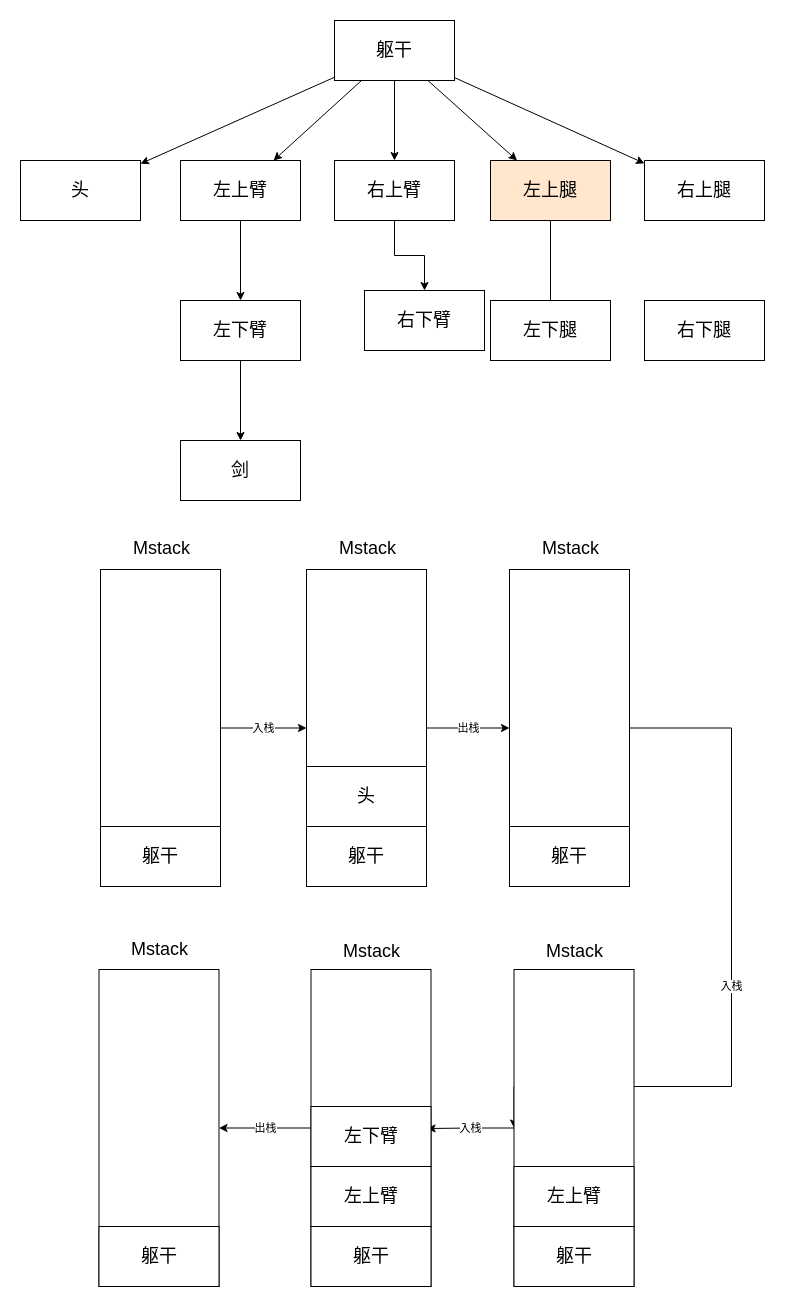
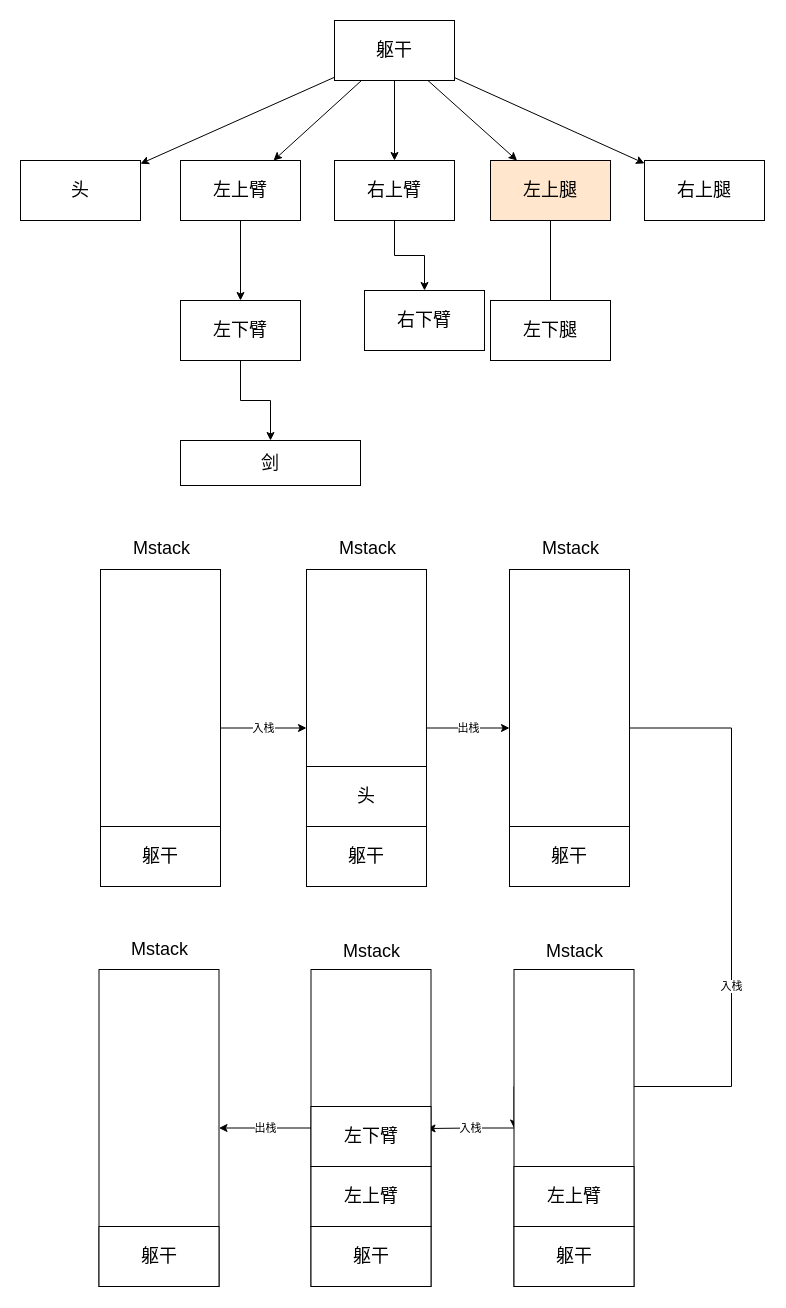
  <mxCell id="0" />
  <mxCell id="1" parent="0" />
  <mxCell id="2" style="rounded=0;orthogonalLoop=1;jettySize=auto;html=1;" parent="1" source="7" target="8" edge="1"><mxGeometry relative="1" as="geometry" /></mxCell>
  <mxCell id="3" style="edgeStyle=none;rounded=0;orthogonalLoop=1;jettySize=auto;html=1;" parent="1" source="7" target="10" edge="1"><mxGeometry relative="1" as="geometry" /></mxCell>
  <mxCell id="4" style="edgeStyle=none;rounded=0;orthogonalLoop=1;jettySize=auto;html=1;" parent="1" source="7" target="14" edge="1"><mxGeometry relative="1" as="geometry" /></mxCell>
  <mxCell id="5" style="edgeStyle=none;rounded=0;orthogonalLoop=1;jettySize=auto;html=1;" parent="1" source="7" target="17" edge="1"><mxGeometry relative="1" as="geometry" /></mxCell>
  <mxCell id="6" style="edgeStyle=none;rounded=0;orthogonalLoop=1;jettySize=auto;html=1;" parent="1" source="7" target="19" edge="1"><mxGeometry relative="1" as="geometry" /></mxCell>
  <mxCell id="7" value="&lt;font style=&quot;font-size: 18px&quot;&gt;躯干&lt;/font&gt;" style="rounded=0;whiteSpace=wrap;html=1;" parent="1" vertex="1"><mxGeometry x="334" y="20" width="120" height="60" as="geometry" /></mxCell>
  <mxCell id="8" value="&lt;font style=&quot;font-size: 18px&quot;&gt;头&lt;/font&gt;" style="rounded=0;whiteSpace=wrap;html=1;" parent="1" vertex="1"><mxGeometry x="20" y="160" width="120" height="60" as="geometry" /></mxCell>
  <mxCell id="9" value="" style="edgeStyle=orthogonalEdgeStyle;rounded=0;orthogonalLoop=1;jettySize=auto;html=1;" parent="1" source="10" target="12" edge="1"><mxGeometry relative="1" as="geometry" /></mxCell>
  <mxCell id="10" value="&lt;font style=&quot;font-size: 18px&quot;&gt;左上臂&lt;/font&gt;" style="rounded=0;whiteSpace=wrap;html=1;" parent="1" vertex="1"><mxGeometry x="180" y="160" width="120" height="60" as="geometry" /></mxCell>
  <mxCell id="11" value="" style="edgeStyle=orthogonalEdgeStyle;rounded=0;orthogonalLoop=1;jettySize=auto;html=1;" parent="1" source="12" target="21" edge="1"><mxGeometry relative="1" as="geometry" /></mxCell>
  <mxCell id="12" value="&lt;font style=&quot;font-size: 18px&quot;&gt;左下臂&lt;/font&gt;" style="rounded=0;whiteSpace=wrap;html=1;" parent="1" vertex="1"><mxGeometry x="180" y="300" width="120" height="60" as="geometry" /></mxCell>
  <mxCell id="13" value="" style="edgeStyle=orthogonalEdgeStyle;rounded=0;orthogonalLoop=1;jettySize=auto;html=1;" parent="1" source="14" target="15" edge="1"><mxGeometry relative="1" as="geometry" /></mxCell>
  <mxCell id="14" value="&lt;font style=&quot;font-size: 18px&quot;&gt;右上臂&lt;/font&gt;" style="rounded=0;whiteSpace=wrap;html=1;" parent="1" vertex="1"><mxGeometry x="334" y="160" width="120" height="60" as="geometry" /></mxCell>
  <mxCell id="15" value="&lt;font style=&quot;font-size: 18px&quot;&gt;右下臂&lt;/font&gt;" style="rounded=0;whiteSpace=wrap;html=1;" parent="1" vertex="1"><mxGeometry x="364" y="290" width="120" height="60" as="geometry" /></mxCell>
  <mxCell id="16" value="" style="edgeStyle=orthogonalEdgeStyle;rounded=0;orthogonalLoop=1;jettySize=auto;html=1;endArrow=none;" parent="1" source="17" target="18" edge="1"><mxGeometry relative="1" as="geometry" /></mxCell>
  <mxCell id="17" value="&lt;font style=&quot;font-size: 18px&quot;&gt;左上腿&lt;/font&gt;" style="rounded=0;whiteSpace=wrap;html=1;fillColor=#ffe6cc;" parent="1" vertex="1"><mxGeometry x="490" y="160" width="120" height="60" as="geometry" /></mxCell>
  <mxCell id="18" value="&lt;font style=&quot;font-size: 18px&quot;&gt;左下腿&lt;/font&gt;" style="rounded=0;whiteSpace=wrap;html=1;" parent="1" vertex="1"><mxGeometry x="490" y="300" width="120" height="60" as="geometry" /></mxCell>
  <mxCell id="19" value="&lt;font style=&quot;font-size: 18px&quot;&gt;右上腿&lt;/font&gt;" style="rounded=0;whiteSpace=wrap;html=1;" parent="1" vertex="1"><mxGeometry x="644" y="160" width="120" height="60" as="geometry" /></mxCell>
- <mxCell id="20" value="&lt;font style=&quot;font-size: 18px&quot;&gt;右下腿&lt;/font&gt;" style="rounded=0;whiteSpace=wrap;html=1;" parent="1" vertex="1"><mxGeometry x="644" y="300" width="120" height="60" as="geometry" /></mxCell>
- <mxCell id="21" value="&lt;font style=&quot;font-size: 18px&quot;&gt;剑&lt;/font&gt;" style="rounded=0;whiteSpace=wrap;html=1;" parent="1" vertex="1"><mxGeometry x="180" y="440" width="120" height="60" as="geometry" /></mxCell>
+ <mxCell id="21" value="&lt;font style=&quot;font-size: 18px&quot;&gt;剑&lt;/font&gt;" style="rounded=0;whiteSpace=wrap;html=1;" parent="1" vertex="1"><mxGeometry x="180" y="440" width="180" height="45" as="geometry" /></mxCell>
  <mxCell id="22" value="出栈" style="edgeStyle=orthogonalEdgeStyle;rounded=0;orthogonalLoop=1;jettySize=auto;html=1;entryX=0;entryY=0.5;entryDx=0;entryDy=0;" parent="1" source="23" target="27" edge="1"><mxGeometry relative="1" as="geometry" /></mxCell>
  <mxCell id="23" value="" style="rounded=0;whiteSpace=wrap;html=1;" parent="1" vertex="1"><mxGeometry x="306" y="569" width="120" height="317" as="geometry" /></mxCell>
  <mxCell id="24" value="&lt;font style=&quot;font-size: 18px&quot;&gt;躯干&lt;/font&gt;" style="rounded=0;whiteSpace=wrap;html=1;" parent="1" vertex="1"><mxGeometry x="306" y="826" width="120" height="60" as="geometry" /></mxCell>
  <mxCell id="25" value="&lt;font style=&quot;font-size: 18px&quot;&gt;头&lt;/font&gt;" style="rounded=0;whiteSpace=wrap;html=1;" parent="1" vertex="1"><mxGeometry x="306" y="766" width="120" height="60" as="geometry" /></mxCell>
  <mxCell id="26" value="入栈" style="edgeStyle=orthogonalEdgeStyle;rounded=0;orthogonalLoop=1;jettySize=auto;html=1;entryX=0;entryY=0.5;entryDx=0;entryDy=0;" parent="1" source="27" target="30" edge="1"><mxGeometry relative="1" as="geometry"><Array as="points"><mxPoint x="731" y="728" /><mxPoint x="731" y="1086" /></Array></mxGeometry></mxCell>
  <mxCell id="27" value="" style="rounded=0;whiteSpace=wrap;html=1;" parent="1" vertex="1"><mxGeometry x="509" y="569" width="120" height="317" as="geometry" /></mxCell>
  <mxCell id="28" value="&lt;font style=&quot;font-size: 18px&quot;&gt;躯干&lt;/font&gt;" style="rounded=0;whiteSpace=wrap;html=1;" parent="1" vertex="1"><mxGeometry x="509" y="826" width="120" height="60" as="geometry" /></mxCell>
  <mxCell id="29" value="入栈" style="edgeStyle=orthogonalEdgeStyle;rounded=0;orthogonalLoop=1;jettySize=auto;html=1;entryX=0.967;entryY=0.367;entryDx=0;entryDy=0;entryPerimeter=0;" parent="1" source="30" target="37" edge="1"><mxGeometry relative="1" as="geometry" /></mxCell>
  <mxCell id="30" value="" style="rounded=0;whiteSpace=wrap;html=1;" parent="1" vertex="1"><mxGeometry x="513.5" y="969" width="120" height="317" as="geometry" /></mxCell>
  <mxCell id="31" value="&lt;font style=&quot;font-size: 18px&quot;&gt;躯干&lt;/font&gt;" style="rounded=0;whiteSpace=wrap;html=1;" parent="1" vertex="1"><mxGeometry x="513.5" y="1226" width="120" height="60" as="geometry" /></mxCell>
  <mxCell id="32" value="&lt;font style=&quot;font-size: 18px&quot;&gt;左上臂&lt;/font&gt;" style="rounded=0;whiteSpace=wrap;html=1;" parent="1" vertex="1"><mxGeometry x="513.5" y="1166" width="120" height="60" as="geometry" /></mxCell>
  <mxCell id="33" value="出栈" style="edgeStyle=orthogonalEdgeStyle;rounded=0;orthogonalLoop=1;jettySize=auto;html=1;" parent="1" source="34" target="38" edge="1"><mxGeometry relative="1" as="geometry" /></mxCell>
  <mxCell id="34" value="" style="rounded=0;whiteSpace=wrap;html=1;" parent="1" vertex="1"><mxGeometry x="310.5" y="969" width="120" height="317" as="geometry" /></mxCell>
  <mxCell id="35" value="&lt;font style=&quot;font-size: 18px&quot;&gt;躯干&lt;/font&gt;" style="rounded=0;whiteSpace=wrap;html=1;" parent="1" vertex="1"><mxGeometry x="310.5" y="1226" width="120" height="60" as="geometry" /></mxCell>
  <mxCell id="36" value="&lt;font style=&quot;font-size: 18px&quot;&gt;左上臂&lt;/font&gt;" style="rounded=0;whiteSpace=wrap;html=1;" parent="1" vertex="1"><mxGeometry x="310.5" y="1166" width="120" height="60" as="geometry" /></mxCell>
  <mxCell id="37" value="&lt;font style=&quot;font-size: 18px&quot;&gt;左下臂&lt;/font&gt;" style="rounded=0;whiteSpace=wrap;html=1;" parent="1" vertex="1"><mxGeometry x="310.5" y="1106" width="120" height="60" as="geometry" /></mxCell>
  <mxCell id="38" value="" style="rounded=0;whiteSpace=wrap;html=1;" parent="1" vertex="1"><mxGeometry x="98.5" y="969" width="120" height="317" as="geometry" /></mxCell>
  <mxCell id="39" value="&lt;font style=&quot;font-size: 18px&quot;&gt;躯干&lt;/font&gt;" style="rounded=0;whiteSpace=wrap;html=1;" parent="1" vertex="1"><mxGeometry x="98.5" y="1226" width="120" height="60" as="geometry" /></mxCell>
  <mxCell id="40" value="入栈" style="edgeStyle=orthogonalEdgeStyle;rounded=0;orthogonalLoop=1;jettySize=auto;html=1;entryX=0;entryY=0.5;entryDx=0;entryDy=0;" parent="1" source="41" target="23" edge="1"><mxGeometry relative="1" as="geometry"><Array as="points"><mxPoint x="270" y="728" /><mxPoint x="270" y="728" /></Array></mxGeometry></mxCell>
  <mxCell id="41" value="" style="rounded=0;whiteSpace=wrap;html=1;" parent="1" vertex="1"><mxGeometry x="100" y="569" width="120" height="317" as="geometry" /></mxCell>
  <mxCell id="42" value="&lt;font style=&quot;font-size: 18px&quot;&gt;躯干&lt;/font&gt;" style="rounded=0;whiteSpace=wrap;html=1;" parent="1" vertex="1"><mxGeometry x="100" y="826" width="120" height="60" as="geometry" /></mxCell>
  <mxCell id="43" value="&lt;font style=&quot;font-size: 18px&quot;&gt;Mstack&lt;/font&gt;" style="text;html=1;resizable=0;autosize=1;align=center;verticalAlign=middle;points=[];fillColor=none;strokeColor=none;rounded=0;" parent="1" vertex="1"><mxGeometry x="127" y="538" width="67" height="20" as="geometry" /></mxCell>
  <mxCell id="44" value="&lt;span style=&quot;font-size: 18px&quot;&gt;Mstack&lt;/span&gt;" style="text;html=1;resizable=0;autosize=1;align=center;verticalAlign=middle;points=[];fillColor=none;strokeColor=none;rounded=0;" parent="1" vertex="1"><mxGeometry x="333" y="538" width="67" height="20" as="geometry" /></mxCell>
  <mxCell id="45" value="&lt;span style=&quot;font-size: 18px&quot;&gt;Mstack&lt;/span&gt;" style="text;html=1;resizable=0;autosize=1;align=center;verticalAlign=middle;points=[];fillColor=none;strokeColor=none;rounded=0;" parent="1" vertex="1"><mxGeometry x="536" y="538" width="67" height="20" as="geometry" /></mxCell>
  <mxCell id="46" value="&lt;span style=&quot;font-size: 18px&quot;&gt;Mstack&lt;/span&gt;" style="text;html=1;resizable=0;autosize=1;align=center;verticalAlign=middle;points=[];fillColor=none;strokeColor=none;rounded=0;" parent="1" vertex="1"><mxGeometry x="125.5" y="939" width="67" height="20" as="geometry" /></mxCell>
  <mxCell id="47" value="&lt;span style=&quot;font-size: 18px&quot;&gt;Mstack&lt;/span&gt;" style="text;html=1;resizable=0;autosize=1;align=center;verticalAlign=middle;points=[];fillColor=none;strokeColor=none;rounded=0;" parent="1" vertex="1"><mxGeometry x="337.5" y="941" width="67" height="20" as="geometry" /></mxCell>
  <mxCell id="48" value="&lt;span style=&quot;font-size: 18px&quot;&gt;Mstack&lt;/span&gt;" style="text;html=1;resizable=0;autosize=1;align=center;verticalAlign=middle;points=[];fillColor=none;strokeColor=none;rounded=0;" parent="1" vertex="1"><mxGeometry x="540.5" y="941" width="67" height="20" as="geometry" /></mxCell>
